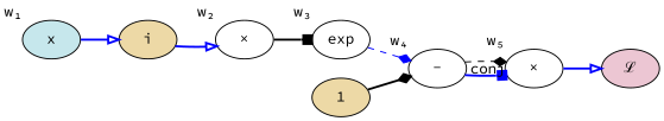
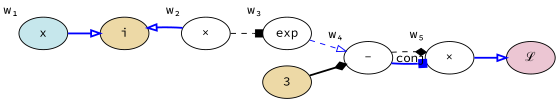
  digraph {
    fontname="Source Code Pro"
    rankdir=LR
    node [fillcolor=white fontname="Source Code Pro" style=filled]
    edge [arrowhead=onormal color=blue fontname="Source Code Pro" style=bold]
    x [fillcolor="#c6e7ec" xlabel="w&#8321;"]
    n2 [fillcolor="#edd9a6" label=i]
    n3 [label="&times;" xlabel="w&#8322;"]
    exp [xlabel="w&#8323;"]
    n5 [label="-" xlabel="w&#8324;"]
    n6 [label="&times;" xlabel="w&#8325;"]
    n7 [fillcolor="#ecc6d3" label="&#8466;"]
-   n8 [fillcolor="#edd9a6" label=1]
+   n8 [fillcolor="#edd9a6" label=3]
    x -> n2
-   n2 -> n3
-   n3 -> exp [arrowhead=box color=black]
-   exp -> n5 [arrowhead=diamond style=dashed]
+   n3 -> n2
+   n3 -> exp [arrowhead=box color=black style=dashed]
+   exp -> n5 [style=dashed]
    n5 -> n6 [arrowhead=box]
    n5 -> n6 [arrowhead=diamond color=black style=dashed xlabel=conj]
    n6 -> n7
    n8 -> n5 [arrowhead=diamond color=black]
  }
